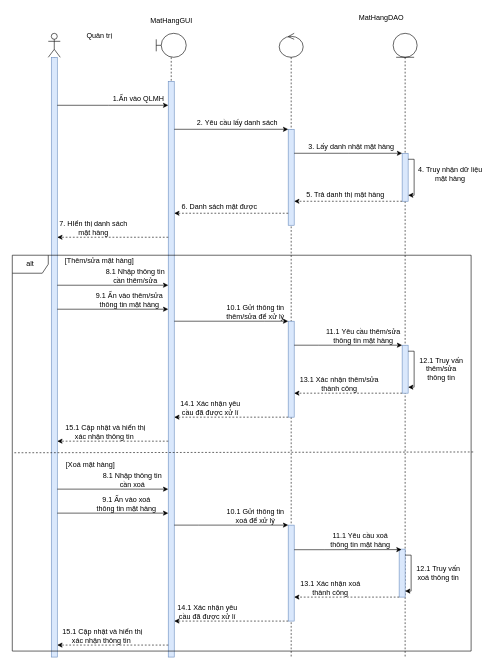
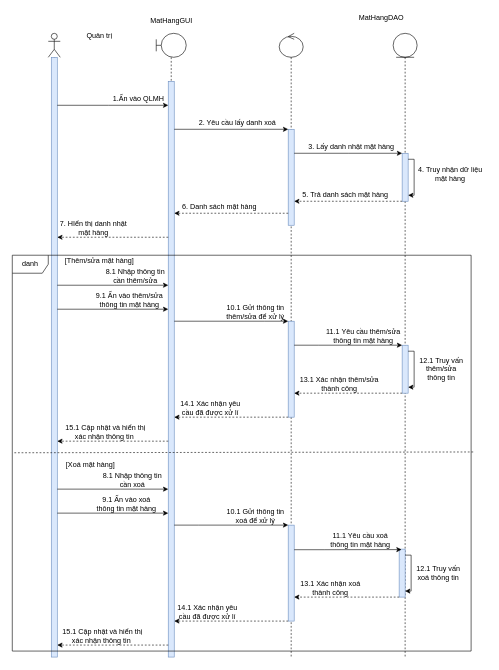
  <mxCell id="0" />
  <mxCell id="1" parent="0" />
  <mxCell id="2" value="" style="shape=umlLifeline;participant=umlActor;perimeter=lifelinePerimeter;whiteSpace=wrap;html=1;container=1;collapsible=0;recursiveResize=0;verticalAlign=top;spacingTop=36;outlineConnect=0;" parent="1" vertex="1"><mxGeometry x="80" y="55" width="20" height="1040" as="geometry" /></mxCell>
  <mxCell id="3" value="" style="html=1;points=[];perimeter=orthogonalPerimeter;fillColor=#dae8fc;strokeColor=#6c8ebf;" parent="2" vertex="1"><mxGeometry x="5" y="40" width="10" height="1000" as="geometry" /></mxCell>
  <mxCell id="4" value="Quản trị" style="text;html=1;align=center;verticalAlign=middle;resizable=0;points=[];autosize=1;strokeColor=none;fillColor=none;" parent="1" vertex="1"><mxGeometry x="135" y="50" width="60" height="20" as="geometry" /></mxCell>
  <mxCell id="5" value="" style="shape=umlLifeline;participant=umlBoundary;perimeter=lifelinePerimeter;whiteSpace=wrap;html=1;container=1;collapsible=0;recursiveResize=0;verticalAlign=top;spacingTop=36;outlineConnect=0;" parent="1" vertex="1"><mxGeometry x="260" y="55" width="50" height="1040" as="geometry" /></mxCell>
  <mxCell id="6" value="" style="html=1;points=[];perimeter=orthogonalPerimeter;fillColor=#dae8fc;strokeColor=#6c8ebf;" parent="5" vertex="1"><mxGeometry x="20" y="80" width="10" height="960" as="geometry" /></mxCell>
  <mxCell id="7" value="" style="shape=umlLifeline;participant=umlControl;perimeter=lifelinePerimeter;whiteSpace=wrap;html=1;container=1;collapsible=0;recursiveResize=0;verticalAlign=top;spacingTop=36;outlineConnect=0;" parent="1" vertex="1"><mxGeometry x="465" y="55" width="40" height="1040" as="geometry" /></mxCell>
  <mxCell id="8" value="" style="html=1;points=[];perimeter=orthogonalPerimeter;fillColor=#dae8fc;strokeColor=#6c8ebf;" parent="7" vertex="1"><mxGeometry x="15" y="160" width="10" height="160" as="geometry" /></mxCell>
  <mxCell id="9" value="" style="html=1;points=[];perimeter=orthogonalPerimeter;fillColor=#dae8fc;strokeColor=#6c8ebf;" parent="7" vertex="1"><mxGeometry x="15" y="480" width="10" height="160" as="geometry" /></mxCell>
  <mxCell id="10" value="" style="html=1;points=[];perimeter=orthogonalPerimeter;fillColor=#dae8fc;strokeColor=#6c8ebf;" parent="7" vertex="1"><mxGeometry x="15" y="820" width="10" height="160" as="geometry" /></mxCell>
  <mxCell id="11" value="MatHangGUI" style="text;html=1;align=center;verticalAlign=middle;resizable=0;points=[];autosize=1;strokeColor=none;fillColor=none;" parent="1" vertex="1"><mxGeometry x="240" y="25" width="90" height="20" as="geometry" /></mxCell>
  <mxCell id="12" style="edgeStyle=orthogonalEdgeStyle;rounded=0;orthogonalLoop=1;jettySize=auto;html=1;" parent="1" source="3" target="6" edge="1"><mxGeometry relative="1" as="geometry"><Array as="points"><mxPoint x="180" y="175" /><mxPoint x="180" y="175" /></Array></mxGeometry></mxCell>
  <mxCell id="13" value="1.Ấn vào QLMH" style="text;html=1;align=center;verticalAlign=middle;resizable=0;points=[];autosize=1;strokeColor=none;fillColor=none;" parent="1" vertex="1"><mxGeometry x="180" y="155" width="100" height="20" as="geometry" /></mxCell>
  <mxCell id="14" value="" style="shape=umlLifeline;participant=umlEntity;perimeter=lifelinePerimeter;whiteSpace=wrap;html=1;container=1;collapsible=0;recursiveResize=0;verticalAlign=top;spacingTop=36;outlineConnect=0;" parent="1" vertex="1"><mxGeometry x="655" y="55" width="40" height="1040" as="geometry" /></mxCell>
  <mxCell id="15" value="" style="html=1;points=[];perimeter=orthogonalPerimeter;fillColor=#dae8fc;strokeColor=#6c8ebf;" parent="14" vertex="1"><mxGeometry x="15" y="200" width="10" height="80" as="geometry" /></mxCell>
  <mxCell id="16" style="edgeStyle=orthogonalEdgeStyle;rounded=0;orthogonalLoop=1;jettySize=auto;html=1;" parent="14" source="15" target="15" edge="1"><mxGeometry relative="1" as="geometry"><Array as="points"><mxPoint x="35" y="210" /></Array></mxGeometry></mxCell>
  <mxCell id="17" value="" style="html=1;points=[];perimeter=orthogonalPerimeter;fillColor=#dae8fc;strokeColor=#6c8ebf;" parent="14" vertex="1"><mxGeometry x="15" y="520" width="10" height="80" as="geometry" /></mxCell>
  <mxCell id="18" style="edgeStyle=orthogonalEdgeStyle;rounded=0;orthogonalLoop=1;jettySize=auto;html=1;" parent="14" source="17" target="17" edge="1"><mxGeometry relative="1" as="geometry"><Array as="points"><mxPoint x="35" y="530" /></Array></mxGeometry></mxCell>
  <mxCell id="19" value="MatHangDAO" style="text;html=1;align=center;verticalAlign=middle;resizable=0;points=[];autosize=1;strokeColor=none;fillColor=none;" parent="1" vertex="1"><mxGeometry x="590" y="20" width="90" height="20" as="geometry" /></mxCell>
  <mxCell id="20" style="edgeStyle=orthogonalEdgeStyle;rounded=0;orthogonalLoop=1;jettySize=auto;html=1;" parent="1" source="6" target="8" edge="1"><mxGeometry relative="1" as="geometry"><Array as="points"><mxPoint x="410" y="215" /><mxPoint x="410" y="215" /></Array><mxPoint x="480" y="175" as="targetPoint" /></mxGeometry></mxCell>
- <mxCell id="21" value="2. Yêu cầu lấy danh sách" style="text;html=1;align=center;verticalAlign=middle;resizable=0;points=[];autosize=1;strokeColor=none;fillColor=none;" parent="1" vertex="1"><mxGeometry x="320" y="195" width="150" height="20" as="geometry" /></mxCell>
+ <mxCell id="21" value="2. Yêu cầu lấy danh xoá" style="text;html=1;align=center;verticalAlign=middle;resizable=0;points=[];autosize=1;strokeColor=none;fillColor=none;" parent="1" vertex="1"><mxGeometry x="320" y="195" width="150" height="20" as="geometry" /></mxCell>
  <mxCell id="22" style="edgeStyle=orthogonalEdgeStyle;rounded=0;orthogonalLoop=1;jettySize=auto;html=1;" parent="1" source="8" target="15" edge="1"><mxGeometry relative="1" as="geometry"><Array as="points"><mxPoint x="580" y="255" /><mxPoint x="580" y="255" /></Array></mxGeometry></mxCell>
  <mxCell id="23" value="3. Lấy danh nhật mặt hàng" style="text;html=1;align=center;verticalAlign=middle;resizable=0;points=[];autosize=1;strokeColor=none;fillColor=none;" parent="1" vertex="1"><mxGeometry x="505" y="235" width="160" height="20" as="geometry" /></mxCell>
  <mxCell id="24" value="4. Truy nhận dữ liệu&lt;br&gt;mặt hàng" style="text;html=1;align=center;verticalAlign=middle;resizable=0;points=[];autosize=1;strokeColor=none;fillColor=none;" parent="1" vertex="1"><mxGeometry x="690" y="275" width="120" height="30" as="geometry" /></mxCell>
  <mxCell id="25" style="edgeStyle=orthogonalEdgeStyle;rounded=0;orthogonalLoop=1;jettySize=auto;html=1;dashed=1;" parent="1" source="15" target="8" edge="1"><mxGeometry relative="1" as="geometry"><Array as="points"><mxPoint x="630" y="335" /><mxPoint x="630" y="335" /></Array></mxGeometry></mxCell>
- <mxCell id="26" value="5. Trả danh thị mặt hàng" style="text;html=1;align=center;verticalAlign=middle;resizable=0;points=[];autosize=1;strokeColor=none;fillColor=none;" parent="1" vertex="1"><mxGeometry x="495" y="315" width="160" height="20" as="geometry" /></mxCell>
+ <mxCell id="26" value="5. Trả danh sách mặt hàng" style="text;html=1;align=center;verticalAlign=middle;resizable=0;points=[];autosize=1;strokeColor=none;fillColor=none;" parent="1" vertex="1"><mxGeometry x="495" y="315" width="160" height="20" as="geometry" /></mxCell>
  <mxCell id="27" style="edgeStyle=orthogonalEdgeStyle;rounded=0;orthogonalLoop=1;jettySize=auto;html=1;dashed=1;" parent="1" source="8" target="6" edge="1"><mxGeometry relative="1" as="geometry"><Array as="points"><mxPoint x="390" y="355" /><mxPoint x="390" y="355" /></Array></mxGeometry></mxCell>
- <mxCell id="28" value="6. Danh sách mặt được" style="text;html=1;align=center;verticalAlign=middle;resizable=0;points=[];autosize=1;strokeColor=none;fillColor=none;" parent="1" vertex="1"><mxGeometry x="295" y="335" width="140" height="20" as="geometry" /></mxCell>
+ <mxCell id="28" value="6. Danh sách mặt hàng" style="text;html=1;align=center;verticalAlign=middle;resizable=0;points=[];autosize=1;strokeColor=none;fillColor=none;" parent="1" vertex="1"><mxGeometry x="295" y="335" width="140" height="20" as="geometry" /></mxCell>
  <mxCell id="29" style="edgeStyle=orthogonalEdgeStyle;rounded=0;orthogonalLoop=1;jettySize=auto;html=1;dashed=1;" parent="1" source="6" target="3" edge="1"><mxGeometry relative="1" as="geometry"><Array as="points"><mxPoint x="190" y="395" /><mxPoint x="190" y="395" /></Array></mxGeometry></mxCell>
- <mxCell id="30" value="7. HIển thị danh sách&lt;br&gt;mặt hàng" style="text;html=1;align=center;verticalAlign=middle;resizable=0;points=[];autosize=1;strokeColor=none;fillColor=none;" parent="1" vertex="1"><mxGeometry x="90" y="365" width="130" height="30" as="geometry" /></mxCell>
+ <mxCell id="30" value="7. HIển thị danh nhật&lt;br&gt;mặt hàng" style="text;html=1;align=center;verticalAlign=middle;resizable=0;points=[];autosize=1;strokeColor=none;fillColor=none;" parent="1" vertex="1"><mxGeometry x="90" y="365" width="130" height="30" as="geometry" /></mxCell>
  <mxCell id="31" style="edgeStyle=orthogonalEdgeStyle;rounded=0;orthogonalLoop=1;jettySize=auto;html=1;" parent="1" source="3" target="6" edge="1"><mxGeometry relative="1" as="geometry"><Array as="points"><mxPoint x="190" y="515" /><mxPoint x="190" y="515" /></Array></mxGeometry></mxCell>
  <mxCell id="32" value="9.1 Ấn vào thêm/sửa&lt;br&gt;thông tin mặt hàng" style="text;html=1;align=center;verticalAlign=middle;resizable=0;points=[];autosize=1;strokeColor=none;fillColor=none;" parent="1" vertex="1"><mxGeometry x="150" y="485" width="130" height="30" as="geometry" /></mxCell>
  <mxCell id="33" style="edgeStyle=orthogonalEdgeStyle;rounded=0;orthogonalLoop=1;jettySize=auto;html=1;" parent="1" source="6" target="9" edge="1"><mxGeometry relative="1" as="geometry"><Array as="points"><mxPoint x="440" y="535" /><mxPoint x="440" y="535" /></Array></mxGeometry></mxCell>
  <mxCell id="34" value="10.1 Gửi thông tin&lt;br&gt;thêm/sửa để xử lý" style="text;html=1;align=center;verticalAlign=middle;resizable=0;points=[];autosize=1;strokeColor=none;fillColor=none;" parent="1" vertex="1"><mxGeometry x="370" y="505" width="110" height="30" as="geometry" /></mxCell>
  <mxCell id="35" style="edgeStyle=orthogonalEdgeStyle;rounded=0;orthogonalLoop=1;jettySize=auto;html=1;" parent="1" source="9" target="17" edge="1"><mxGeometry relative="1" as="geometry"><Array as="points"><mxPoint x="530" y="575" /><mxPoint x="530" y="575" /></Array></mxGeometry></mxCell>
  <mxCell id="36" value="11.1 Yêu cầu thêm/sửa&lt;br&gt;thông tin mặt hàng" style="text;html=1;align=center;verticalAlign=middle;resizable=0;points=[];autosize=1;strokeColor=none;fillColor=none;" parent="1" vertex="1"><mxGeometry x="535" y="545" width="140" height="30" as="geometry" /></mxCell>
  <mxCell id="37" value="12.1 Truy vấn&lt;br&gt;thêm/sửa&lt;br&gt;thông tin" style="text;html=1;align=center;verticalAlign=middle;resizable=0;points=[];autosize=1;strokeColor=none;fillColor=none;" parent="1" vertex="1"><mxGeometry x="690" y="590" width="90" height="50" as="geometry" /></mxCell>
  <mxCell id="38" style="edgeStyle=orthogonalEdgeStyle;rounded=0;orthogonalLoop=1;jettySize=auto;html=1;dashed=1;" parent="1" source="17" target="9" edge="1"><mxGeometry relative="1" as="geometry"><Array as="points"><mxPoint x="540" y="655" /><mxPoint x="540" y="655" /></Array></mxGeometry></mxCell>
  <mxCell id="39" value="13.1 Xác nhận thêm/sửa&lt;br&gt;thành công" style="text;html=1;align=center;verticalAlign=middle;resizable=0;points=[];autosize=1;strokeColor=none;fillColor=none;" parent="1" vertex="1"><mxGeometry x="490" y="625" width="150" height="30" as="geometry" /></mxCell>
  <mxCell id="40" style="edgeStyle=orthogonalEdgeStyle;rounded=0;orthogonalLoop=1;jettySize=auto;html=1;dashed=1;" parent="1" source="9" target="6" edge="1"><mxGeometry relative="1" as="geometry"><Array as="points"><mxPoint x="390" y="695" /><mxPoint x="390" y="695" /></Array></mxGeometry></mxCell>
  <mxCell id="41" value="14.1 Xác nhận yêu &lt;br&gt;cầu đã được xử lí" style="text;html=1;align=center;verticalAlign=middle;resizable=0;points=[];autosize=1;strokeColor=none;fillColor=none;" parent="1" vertex="1"><mxGeometry x="290" y="665" width="120" height="30" as="geometry" /></mxCell>
  <mxCell id="42" style="edgeStyle=orthogonalEdgeStyle;rounded=0;orthogonalLoop=1;jettySize=auto;html=1;" parent="1" source="3" target="6" edge="1"><mxGeometry relative="1" as="geometry"><Array as="points"><mxPoint x="190" y="475" /><mxPoint x="190" y="475" /></Array></mxGeometry></mxCell>
  <mxCell id="43" value="8.1 Nhập thông tin &lt;br&gt;cần thêm/sửa" style="text;html=1;align=center;verticalAlign=middle;resizable=0;points=[];autosize=1;strokeColor=none;fillColor=none;" parent="1" vertex="1"><mxGeometry x="170" y="445" width="110" height="30" as="geometry" /></mxCell>
  <mxCell id="44" style="edgeStyle=orthogonalEdgeStyle;rounded=0;orthogonalLoop=1;jettySize=auto;html=1;dashed=1;" parent="1" source="6" target="3" edge="1"><mxGeometry relative="1" as="geometry"><Array as="points"><mxPoint x="180" y="735" /><mxPoint x="180" y="735" /></Array></mxGeometry></mxCell>
  <mxCell id="45" value="15.1 Cập nhật và hiển thị &lt;br&gt;xác nhận thông tin&amp;nbsp;" style="text;html=1;align=center;verticalAlign=middle;resizable=0;points=[];autosize=1;strokeColor=none;fillColor=none;" parent="1" vertex="1"><mxGeometry x="100" y="705" width="150" height="30" as="geometry" /></mxCell>
  <mxCell id="46" value="" style="html=1;points=[];perimeter=orthogonalPerimeter;fillColor=#dae8fc;strokeColor=#6c8ebf;" parent="1" vertex="1"><mxGeometry x="665" y="915" width="10" height="80" as="geometry" /></mxCell>
  <mxCell id="47" style="edgeStyle=orthogonalEdgeStyle;rounded=0;orthogonalLoop=1;jettySize=auto;html=1;" parent="1" source="46" target="46" edge="1"><mxGeometry relative="1" as="geometry"><Array as="points"><mxPoint x="685" y="925" /></Array></mxGeometry></mxCell>
  <mxCell id="48" style="edgeStyle=orthogonalEdgeStyle;rounded=0;orthogonalLoop=1;jettySize=auto;html=1;" parent="1" source="3" target="6" edge="1"><mxGeometry relative="1" as="geometry"><mxPoint x="90" y="855.059" as="sourcePoint" /><mxPoint x="275" y="855.059" as="targetPoint" /><Array as="points"><mxPoint x="190" y="855" /><mxPoint x="190" y="855" /></Array></mxGeometry></mxCell>
  <mxCell id="49" value="9.1 Ấn vào xoá&lt;br&gt;thông tin mặt hàng" style="text;html=1;align=center;verticalAlign=middle;resizable=0;points=[];autosize=1;strokeColor=none;fillColor=none;" parent="1" vertex="1"><mxGeometry x="155" y="825" width="110" height="30" as="geometry" /></mxCell>
  <mxCell id="50" style="edgeStyle=orthogonalEdgeStyle;rounded=0;orthogonalLoop=1;jettySize=auto;html=1;" parent="1" source="6" target="10" edge="1"><mxGeometry relative="1" as="geometry"><mxPoint x="285" y="875.059" as="sourcePoint" /><mxPoint x="475" y="875.059" as="targetPoint" /><Array as="points"><mxPoint x="330" y="875" /><mxPoint x="330" y="875" /></Array></mxGeometry></mxCell>
  <mxCell id="51" value="10.1 Gửi thông tin&lt;br&gt;xoá để xử lý" style="text;html=1;align=center;verticalAlign=middle;resizable=0;points=[];autosize=1;strokeColor=none;fillColor=none;" parent="1" vertex="1"><mxGeometry x="370" y="845" width="110" height="30" as="geometry" /></mxCell>
  <mxCell id="52" style="edgeStyle=orthogonalEdgeStyle;rounded=0;orthogonalLoop=1;jettySize=auto;html=1;entryX=0.4;entryY=0.01;entryDx=0;entryDy=0;entryPerimeter=0;" parent="1" source="10" target="46" edge="1"><mxGeometry relative="1" as="geometry"><mxPoint x="485" y="915.059" as="sourcePoint" /><Array as="points"><mxPoint x="540" y="916" /><mxPoint x="540" y="916" /></Array></mxGeometry></mxCell>
  <mxCell id="53" value="11.1 Yêu cầu xoá&lt;br&gt;thông tin mặt hàng" style="text;html=1;align=center;verticalAlign=middle;resizable=0;points=[];autosize=1;strokeColor=none;fillColor=none;" parent="1" vertex="1"><mxGeometry x="545" y="885" width="110" height="30" as="geometry" /></mxCell>
  <mxCell id="54" value="12.1 Truy vấn&lt;br&gt;xoá thông tin" style="text;html=1;align=center;verticalAlign=middle;resizable=0;points=[];autosize=1;strokeColor=none;fillColor=none;" parent="1" vertex="1"><mxGeometry x="685" y="940" width="90" height="30" as="geometry" /></mxCell>
  <mxCell id="55" style="edgeStyle=orthogonalEdgeStyle;rounded=0;orthogonalLoop=1;jettySize=auto;html=1;dashed=1;" parent="1" source="46" target="10" edge="1"><mxGeometry relative="1" as="geometry"><mxPoint x="485" y="995.059" as="targetPoint" /><Array as="points"><mxPoint x="580" y="995" /><mxPoint x="580" y="995" /></Array><mxPoint x="670" y="955" as="sourcePoint" /></mxGeometry></mxCell>
  <mxCell id="56" value="13.1 Xác nhận xoá&lt;br&gt;thành công" style="text;html=1;align=center;verticalAlign=middle;resizable=0;points=[];autosize=1;strokeColor=none;fillColor=none;" parent="1" vertex="1"><mxGeometry x="490" y="965" width="120" height="30" as="geometry" /></mxCell>
  <mxCell id="57" style="edgeStyle=orthogonalEdgeStyle;rounded=0;orthogonalLoop=1;jettySize=auto;html=1;dashed=1;" parent="1" source="10" target="6" edge="1"><mxGeometry relative="1" as="geometry"><mxPoint x="475" y="1035.059" as="sourcePoint" /><mxPoint x="285" y="1035.059" as="targetPoint" /><Array as="points"><mxPoint x="390" y="1035" /><mxPoint x="390" y="1035" /></Array></mxGeometry></mxCell>
  <mxCell id="58" value="14.1 Xác nhận yêu &lt;br&gt;cầu đã được xử lí" style="text;html=1;align=center;verticalAlign=middle;resizable=0;points=[];autosize=1;strokeColor=none;fillColor=none;" parent="1" vertex="1"><mxGeometry x="285" y="1005" width="120" height="30" as="geometry" /></mxCell>
  <mxCell id="59" style="edgeStyle=orthogonalEdgeStyle;rounded=0;orthogonalLoop=1;jettySize=auto;html=1;" parent="1" source="3" target="6" edge="1"><mxGeometry relative="1" as="geometry"><mxPoint x="90" y="815.059" as="sourcePoint" /><mxPoint x="275" y="815.059" as="targetPoint" /><Array as="points"><mxPoint x="200" y="815" /><mxPoint x="200" y="815" /></Array></mxGeometry></mxCell>
  <mxCell id="60" value="8.1 Nhập thông tin &lt;br&gt;cần xoá" style="text;html=1;align=center;verticalAlign=middle;resizable=0;points=[];autosize=1;strokeColor=none;fillColor=none;" parent="1" vertex="1"><mxGeometry x="165" y="785" width="110" height="30" as="geometry" /></mxCell>
  <mxCell id="61" style="edgeStyle=orthogonalEdgeStyle;rounded=0;orthogonalLoop=1;jettySize=auto;html=1;dashed=1;" parent="1" source="6" target="3" edge="1"><mxGeometry relative="1" as="geometry"><mxPoint x="275" y="1075.059" as="sourcePoint" /><mxPoint x="90" y="1075.059" as="targetPoint" /><Array as="points"><mxPoint x="200" y="1075" /><mxPoint x="200" y="1075" /></Array></mxGeometry></mxCell>
  <mxCell id="62" value="15.1 Cập nhật và hiển thị &lt;br&gt;xác nhận thông tin&amp;nbsp;" style="text;html=1;align=center;verticalAlign=middle;resizable=0;points=[];autosize=1;strokeColor=none;fillColor=none;" parent="1" vertex="1"><mxGeometry x="95" y="1045" width="150" height="30" as="geometry" /></mxCell>
  <mxCell id="63" value="[Thêm/sửa mặt hàng]" style="text;html=1;align=center;verticalAlign=middle;resizable=0;points=[];autosize=1;strokeColor=none;fillColor=none;" parent="1" vertex="1"><mxGeometry x="100" y="425" width="130" height="20" as="geometry" /></mxCell>
  <mxCell id="64" value="[Xoá mặt hàng]" style="text;html=1;align=center;verticalAlign=middle;resizable=0;points=[];autosize=1;strokeColor=none;fillColor=none;" parent="1" vertex="1"><mxGeometry x="100" y="765" width="100" height="20" as="geometry" /></mxCell>
  <mxCell id="65" value="" style="endArrow=none;dashed=1;html=1;rounded=0;exitX=-0.002;exitY=0.499;exitDx=0;exitDy=0;exitPerimeter=0;entryX=1;entryY=0.497;entryDx=0;entryDy=0;entryPerimeter=0;" parent="1" edge="1"><mxGeometry width="50" height="50" relative="1" as="geometry"><mxPoint x="23.47" y="754.34" as="sourcePoint" /><mxPoint x="790" y="753.02" as="targetPoint" /></mxGeometry></mxCell>
- <mxCell id="66" value="alt" style="shape=umlFrame;whiteSpace=wrap;html=1;" parent="1" vertex="1"><mxGeometry x="20" y="425" width="765" height="660" as="geometry" /></mxCell>
+ <mxCell id="66" value="danh" style="shape=umlFrame;whiteSpace=wrap;html=1;" parent="1" vertex="1"><mxGeometry x="20" y="425" width="765" height="660" as="geometry" /></mxCell>
